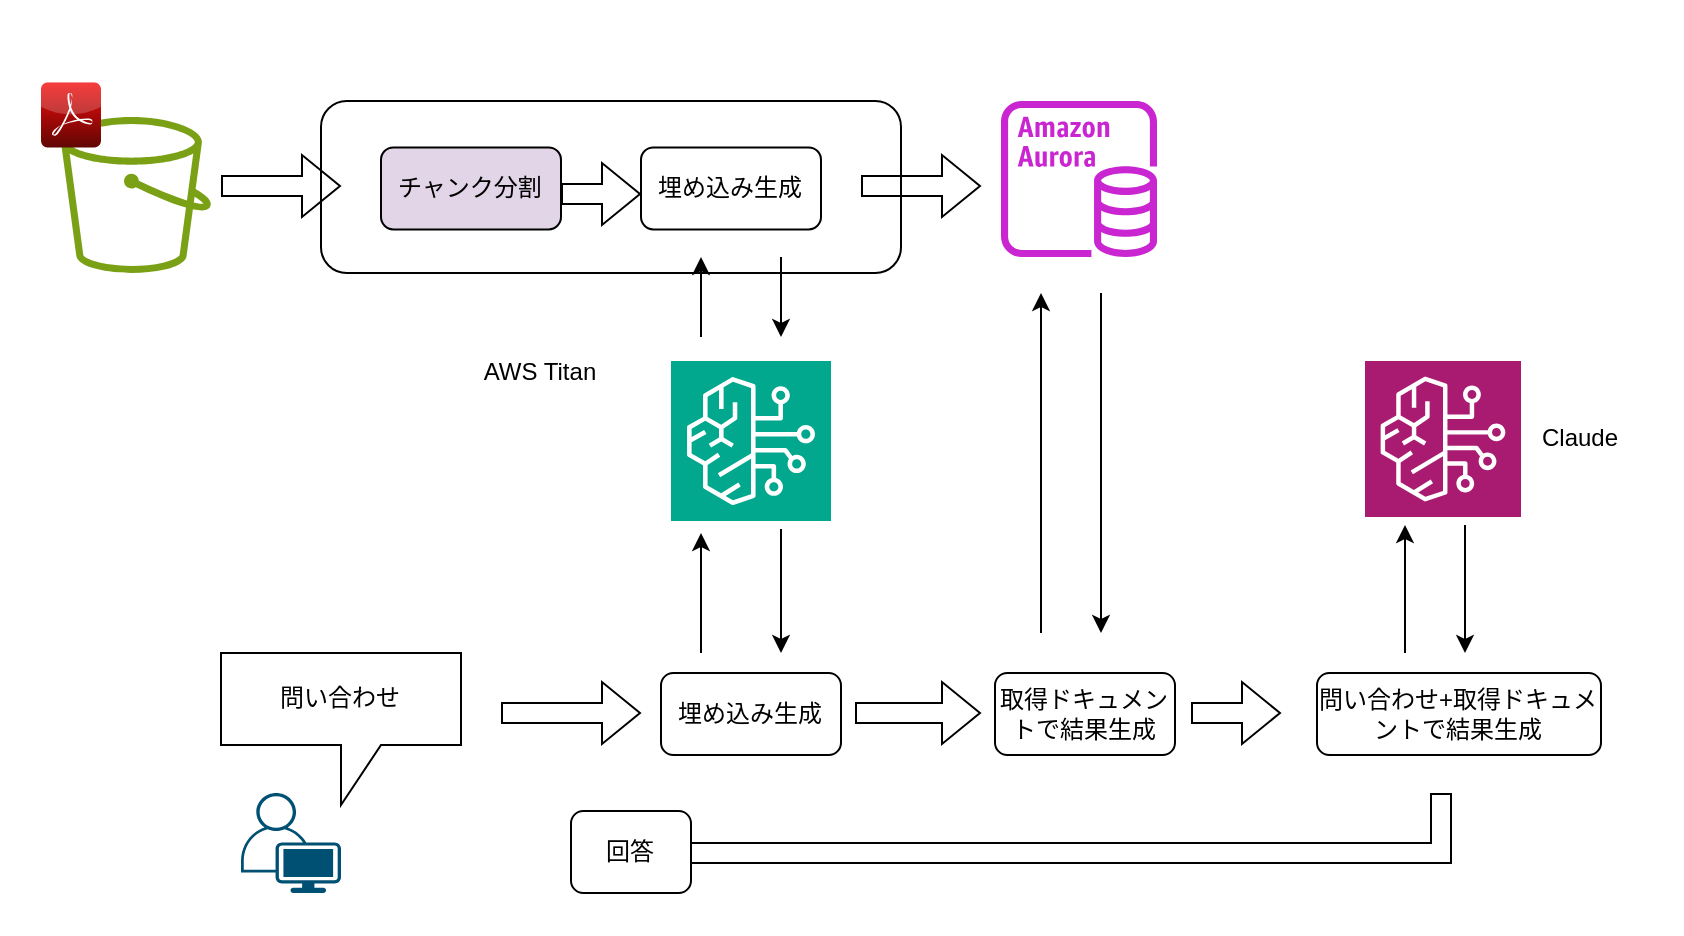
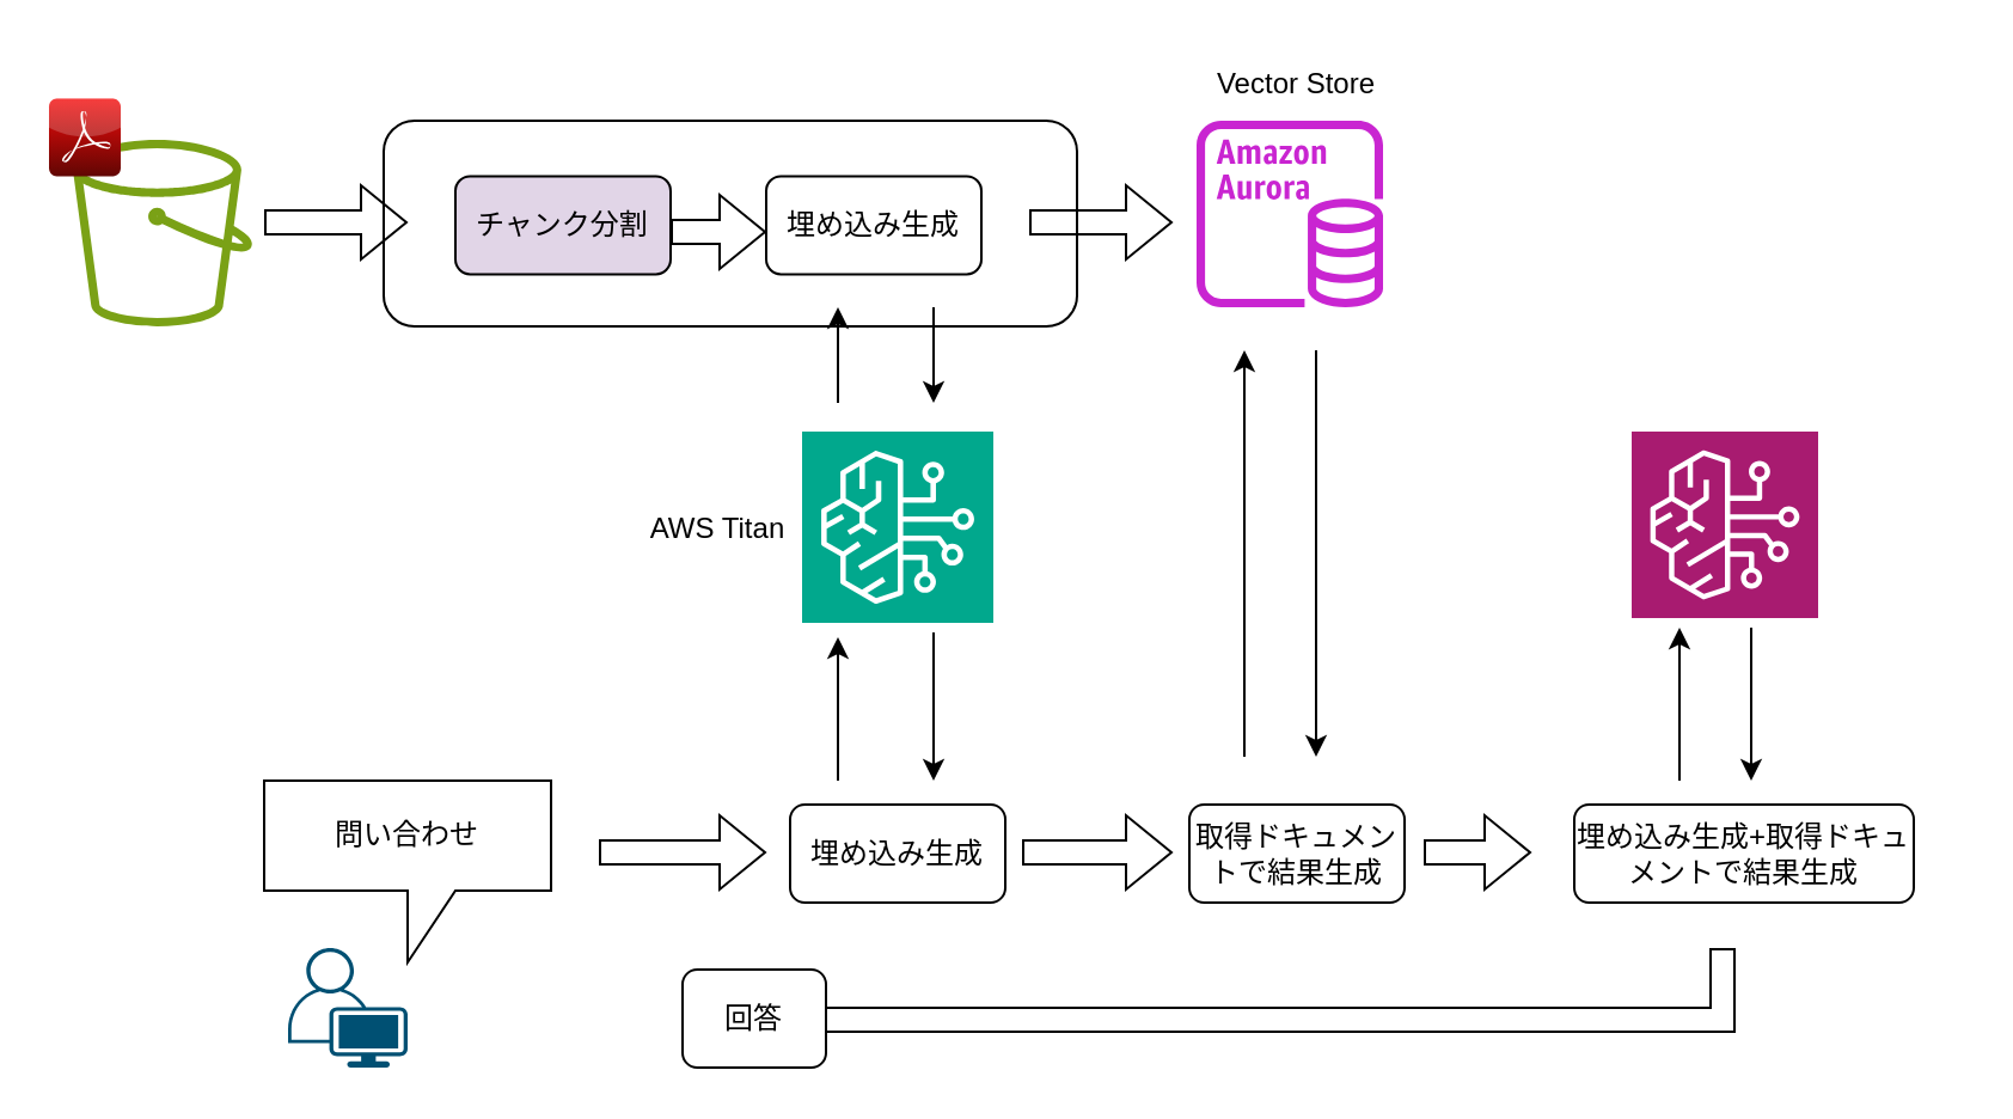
  <mxCell id="0" />
  <mxCell id="1" parent="0" />
  <mxCell id="2" value="" style="rounded=1;whiteSpace=wrap;html=1;" parent="1" vertex="1"><mxGeometry x="160" y="50" width="290" height="86" as="geometry" /></mxCell>
  <mxCell id="3" value="チャンク分割" style="rounded=1;whiteSpace=wrap;html=1;fillColor=#e1d5e7;" parent="1" vertex="1"><mxGeometry x="190" y="73.2" width="90" height="41" as="geometry" /></mxCell>
  <mxCell id="4" value="" style="sketch=0;points=[[0,0,0],[0.25,0,0],[0.5,0,0],[0.75,0,0],[1,0,0],[0,1,0],[0.25,1,0],[0.5,1,0],[0.75,1,0],[1,1,0],[0,0.25,0],[0,0.5,0],[0,0.75,0],[1,0.25,0],[1,0.5,0],[1,0.75,0]];outlineConnect=0;fontColor=#232F3E;fillColor=#01A88D;strokeColor=#ffffff;dashed=0;verticalLabelPosition=bottom;verticalAlign=top;align=center;html=1;fontSize=12;fontStyle=0;aspect=fixed;shape=mxgraph.aws4.resourceIcon;resIcon=mxgraph.aws4.bedrock;" parent="1" vertex="1"><mxGeometry x="335" y="180" width="80" height="80" as="geometry" /></mxCell>
  <mxCell id="5" value="" style="sketch=0;points=[[0,0,0],[0.25,0,0],[0.5,0,0],[0.75,0,0],[1,0,0],[0,1,0],[0.25,1,0],[0.5,1,0],[0.75,1,0],[1,1,0],[0,0.25,0],[0,0.5,0],[0,0.75,0],[1,0.25,0],[1,0.5,0],[1,0.75,0]];outlineConnect=0;fontColor=#232F3E;fillColor=#A81B70;strokeColor=#ffffff;dashed=0;verticalLabelPosition=bottom;verticalAlign=top;align=center;html=1;fontSize=12;fontStyle=0;aspect=fixed;shape=mxgraph.aws4.resourceIcon;resIcon=mxgraph.aws4.bedrock;" parent="1" vertex="1"><mxGeometry x="682" y="180" width="78" height="78" as="geometry" /></mxCell>
  <mxCell id="6" value="" style="sketch=0;outlineConnect=0;fontColor=#232F3E;gradientColor=none;fillColor=#7AA116;strokeColor=none;dashed=0;verticalLabelPosition=bottom;verticalAlign=top;align=center;html=1;fontSize=12;fontStyle=0;aspect=fixed;pointerEvents=1;shape=mxgraph.aws4.bucket;" parent="1" vertex="1"><mxGeometry x="30" y="58" width="75" height="78" as="geometry" /></mxCell>
  <mxCell id="7" value="" style="dashed=0;outlineConnect=0;html=1;align=center;labelPosition=center;verticalLabelPosition=bottom;verticalAlign=top;shape=mxgraph.webicons.adobe_pdf;fillColor=#F40C0C;gradientColor=#610603" parent="1" vertex="1"><mxGeometry x="20" y="40.8" width="30" height="32.4" as="geometry" /></mxCell>
- <mxCell id="8" value="AWS Titan" style="text;html=1;align=center;verticalAlign=middle;whiteSpace=wrap;rounded=0;" parent="1" vertex="1"><mxGeometry x="240" y="171" width="60" height="30" as="geometry" /></mxCell>
+ <mxCell id="8" value="AWS Titan" style="text;html=1;align=center;verticalAlign=middle;whiteSpace=wrap;rounded=0;" parent="1" vertex="1"><mxGeometry x="270" y="206" width="60" height="30" as="geometry" /></mxCell>
  <mxCell id="9" value="" style="sketch=0;outlineConnect=0;fontColor=#232F3E;gradientColor=none;fillColor=#C925D1;strokeColor=none;dashed=0;verticalLabelPosition=bottom;verticalAlign=top;align=center;html=1;fontSize=12;fontStyle=0;aspect=fixed;pointerEvents=1;shape=mxgraph.aws4.aurora_instance;" parent="1" vertex="1"><mxGeometry x="500" y="50" width="78" height="78" as="geometry" /></mxCell>
+ <mxCell id="10" value="Vector Store" style="text;html=1;align=center;verticalAlign=middle;whiteSpace=wrap;rounded=0;" parent="1" vertex="1"><mxGeometry x="500" y="20" width="84" height="30" as="geometry" /></mxCell>
  <mxCell id="11" value="埋め込み生成" style="rounded=1;whiteSpace=wrap;html=1;" parent="1" vertex="1"><mxGeometry x="320" y="73.2" width="90" height="41" as="geometry" /></mxCell>
  <mxCell id="12" value="" style="shape=flexArrow;endArrow=classic;html=1;rounded=0;" parent="1" edge="1"><mxGeometry width="50" height="50" relative="1" as="geometry"><mxPoint x="110" y="92.5" as="sourcePoint" /><mxPoint x="170" y="92.5" as="targetPoint" /></mxGeometry></mxCell>
  <mxCell id="13" value="" style="shape=flexArrow;endArrow=classic;html=1;rounded=0;" parent="1" edge="1"><mxGeometry width="50" height="50" relative="1" as="geometry"><mxPoint x="430" y="92.5" as="sourcePoint" /><mxPoint x="490" y="92.5" as="targetPoint" /></mxGeometry></mxCell>
  <mxCell id="14" value="" style="shape=flexArrow;endArrow=classic;html=1;rounded=0;" parent="1" edge="1"><mxGeometry width="50" height="50" relative="1" as="geometry"><mxPoint x="280" y="96.5" as="sourcePoint" /><mxPoint x="320" y="96.5" as="targetPoint" /></mxGeometry></mxCell>
  <mxCell id="15" value="" style="endArrow=classic;html=1;rounded=0;" parent="1" edge="1"><mxGeometry width="50" height="50" relative="1" as="geometry"><mxPoint x="350" y="168" as="sourcePoint" /><mxPoint x="350" y="128" as="targetPoint" /></mxGeometry></mxCell>
  <mxCell id="16" value="問い合わせ" style="shape=callout;whiteSpace=wrap;html=1;perimeter=calloutPerimeter;" parent="1" vertex="1"><mxGeometry x="110" y="326" width="120" height="76" as="geometry" /></mxCell>
  <mxCell id="17" value="" style="points=[[0.35,0,0],[0.98,0.51,0],[1,0.71,0],[0.67,1,0],[0,0.795,0],[0,0.65,0]];verticalLabelPosition=bottom;sketch=0;html=1;verticalAlign=top;aspect=fixed;align=center;pointerEvents=1;shape=mxgraph.cisco19.user;fillColor=#005073;strokeColor=none;" parent="1" vertex="1"><mxGeometry x="120" y="396" width="50" height="50" as="geometry" /></mxCell>
  <mxCell id="18" value="埋め込み生成" style="rounded=1;whiteSpace=wrap;html=1;" parent="1" vertex="1"><mxGeometry x="330" y="336" width="90" height="41" as="geometry" /></mxCell>
  <mxCell id="19" value="" style="shape=flexArrow;endArrow=classic;html=1;rounded=0;" parent="1" edge="1"><mxGeometry width="50" height="50" relative="1" as="geometry"><mxPoint x="250" y="356" as="sourcePoint" /><mxPoint x="320" y="356" as="targetPoint" /></mxGeometry></mxCell>
  <mxCell id="20" value="" style="endArrow=classic;html=1;rounded=0;" parent="1" edge="1"><mxGeometry width="50" height="50" relative="1" as="geometry"><mxPoint x="350" y="326" as="sourcePoint" /><mxPoint x="350" y="266" as="targetPoint" /></mxGeometry></mxCell>
  <mxCell id="21" value="" style="endArrow=classic;html=1;rounded=0;exitX=0.25;exitY=1;exitDx=0;exitDy=0;" parent="1" edge="1"><mxGeometry width="50" height="50" relative="1" as="geometry"><mxPoint x="390" y="264" as="sourcePoint" /><mxPoint x="390" y="326" as="targetPoint" /></mxGeometry></mxCell>
  <mxCell id="22" value="取得ドキュメントで結果生成" style="rounded=1;whiteSpace=wrap;html=1;" parent="1" vertex="1"><mxGeometry x="497" y="336" width="90" height="41" as="geometry" /></mxCell>
  <mxCell id="23" value="" style="shape=flexArrow;endArrow=classic;html=1;rounded=0;" parent="1" edge="1"><mxGeometry width="50" height="50" relative="1" as="geometry"><mxPoint x="427" y="356" as="sourcePoint" /><mxPoint x="490" y="356" as="targetPoint" /></mxGeometry></mxCell>
  <mxCell id="24" value="" style="endArrow=classic;html=1;rounded=0;" parent="1" edge="1"><mxGeometry width="50" height="50" relative="1" as="geometry"><mxPoint x="520" y="316" as="sourcePoint" /><mxPoint x="520" y="146" as="targetPoint" /></mxGeometry></mxCell>
  <mxCell id="25" value="" style="endArrow=classic;html=1;rounded=0;" parent="1" edge="1"><mxGeometry width="50" height="50" relative="1" as="geometry"><mxPoint x="550" y="146" as="sourcePoint" /><mxPoint x="550" y="316" as="targetPoint" /></mxGeometry></mxCell>
- <mxCell id="26" value="Claude" style="text;html=1;align=center;verticalAlign=middle;whiteSpace=wrap;rounded=0;" parent="1" vertex="1"><mxGeometry x="760" y="204" width="60" height="30" as="geometry" /></mxCell>
- <mxCell id="27" value="問い合わせ+取得ドキュメントで結果生成" style="rounded=1;whiteSpace=wrap;html=1;" parent="1" vertex="1"><mxGeometry x="658" y="336" width="142" height="41" as="geometry" /></mxCell>
+ <mxCell id="27" value="埋め込み生成+取得ドキュメントで結果生成" style="rounded=1;whiteSpace=wrap;html=1;" parent="1" vertex="1"><mxGeometry x="658" y="336" width="142" height="41" as="geometry" /></mxCell>
  <mxCell id="28" value="" style="shape=flexArrow;endArrow=classic;html=1;rounded=0;" parent="1" edge="1"><mxGeometry width="50" height="50" relative="1" as="geometry"><mxPoint x="595" y="356" as="sourcePoint" /><mxPoint x="640" y="356" as="targetPoint" /></mxGeometry></mxCell>
  <mxCell id="29" value="" style="endArrow=classic;html=1;rounded=0;" parent="1" edge="1"><mxGeometry width="50" height="50" relative="1" as="geometry"><mxPoint x="702" y="326" as="sourcePoint" /><mxPoint x="702" y="262" as="targetPoint" /></mxGeometry></mxCell>
  <mxCell id="30" value="" style="endArrow=classic;html=1;rounded=0;" parent="1" edge="1"><mxGeometry width="50" height="50" relative="1" as="geometry"><mxPoint x="732" y="262" as="sourcePoint" /><mxPoint x="732" y="326" as="targetPoint" /></mxGeometry></mxCell>
  <mxCell id="31" value="" style="shape=flexArrow;endArrow=classic;html=1;rounded=0;" parent="1" edge="1"><mxGeometry width="50" height="50" relative="1" as="geometry"><mxPoint x="720" y="396" as="sourcePoint" /><mxPoint x="290" y="426" as="targetPoint" /><Array as="points"><mxPoint x="720" y="426" /></Array></mxGeometry></mxCell>
  <mxCell id="32" value="回答" style="rounded=1;whiteSpace=wrap;html=1;" vertex="1" parent="1"><mxGeometry x="285" y="405" width="60" height="41" as="geometry" /></mxCell>
  <mxCell id="33" value="" style="endArrow=classic;html=1;rounded=0;" edge="1" parent="1"><mxGeometry width="50" height="50" relative="1" as="geometry"><mxPoint x="390" y="128" as="sourcePoint" /><mxPoint x="390" y="168" as="targetPoint" /></mxGeometry></mxCell>
